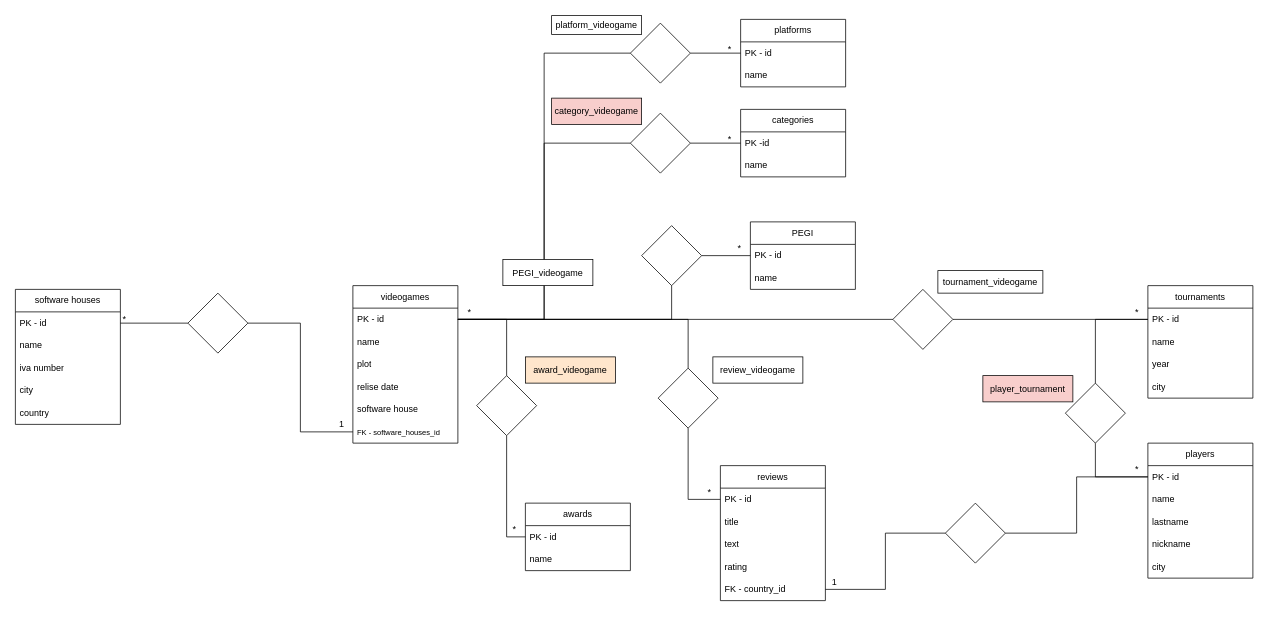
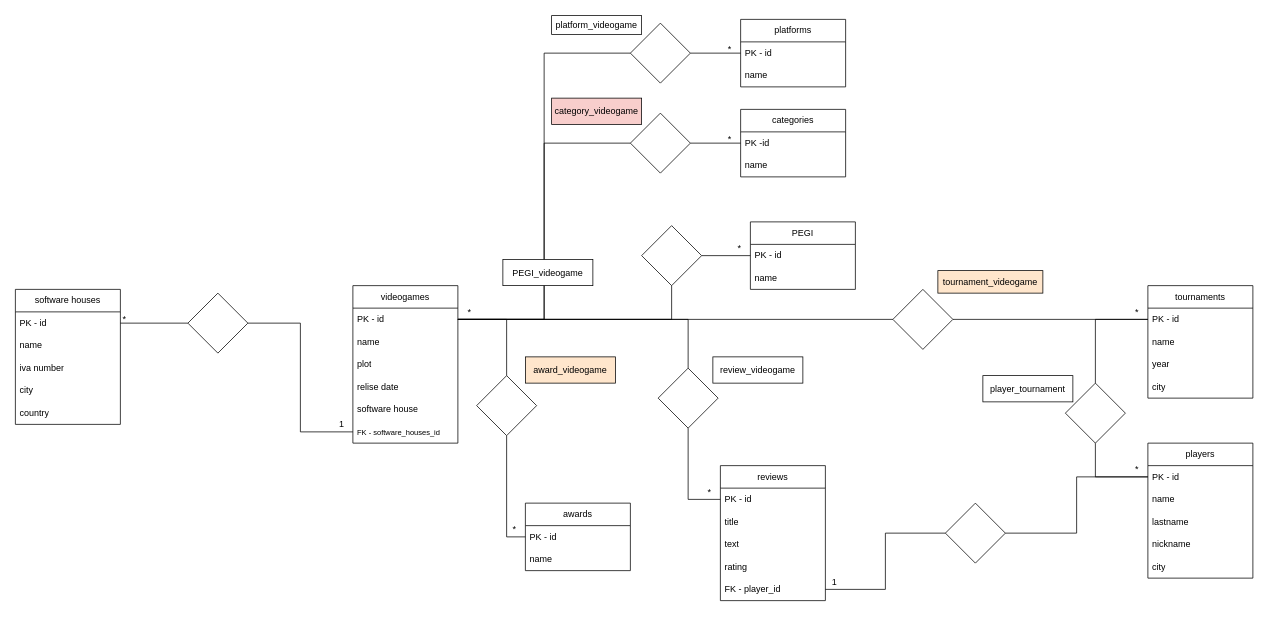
  <mxCell id="0" />
  <mxCell id="1" parent="0" />
  <mxCell id="2" value="videogames" style="swimlane;fontStyle=0;childLayout=stackLayout;horizontal=1;startSize=30;horizontalStack=0;resizeParent=1;resizeParentMax=0;resizeLast=0;collapsible=1;marginBottom=0;whiteSpace=wrap;html=1;" vertex="1" parent="1"><mxGeometry x="470" y="380" width="140" height="210" as="geometry" /></mxCell>
  <mxCell id="3" value="PK - id" style="text;strokeColor=none;fillColor=none;align=left;verticalAlign=middle;spacingLeft=4;spacingRight=4;overflow=hidden;points=[[0,0.5],[1,0.5]];portConstraint=eastwest;rotatable=0;whiteSpace=wrap;html=1;" vertex="1" parent="2"><mxGeometry y="30" width="140" height="30" as="geometry" /></mxCell>
  <mxCell id="4" value="name" style="text;strokeColor=none;fillColor=none;align=left;verticalAlign=middle;spacingLeft=4;spacingRight=4;overflow=hidden;points=[[0,0.5],[1,0.5]];portConstraint=eastwest;rotatable=0;whiteSpace=wrap;html=1;" vertex="1" parent="2"><mxGeometry y="60" width="140" height="30" as="geometry" /></mxCell>
  <mxCell id="5" value="plot" style="text;strokeColor=none;fillColor=none;align=left;verticalAlign=middle;spacingLeft=4;spacingRight=4;overflow=hidden;points=[[0,0.5],[1,0.5]];portConstraint=eastwest;rotatable=0;whiteSpace=wrap;html=1;" vertex="1" parent="2"><mxGeometry y="90" width="140" height="30" as="geometry" /></mxCell>
  <mxCell id="6" value="relise date" style="text;strokeColor=none;fillColor=none;align=left;verticalAlign=middle;spacingLeft=4;spacingRight=4;overflow=hidden;points=[[0,0.5],[1,0.5]];portConstraint=eastwest;rotatable=0;whiteSpace=wrap;html=1;" vertex="1" parent="2"><mxGeometry y="120" width="140" height="30" as="geometry" /></mxCell>
  <mxCell id="7" value="software house" style="text;strokeColor=none;fillColor=none;align=left;verticalAlign=middle;spacingLeft=4;spacingRight=4;overflow=hidden;points=[[0,0.5],[1,0.5]];portConstraint=eastwest;rotatable=0;whiteSpace=wrap;html=1;" vertex="1" parent="2"><mxGeometry y="150" width="140" height="30" as="geometry" /></mxCell>
  <mxCell id="8" value="&lt;font style=&quot;font-size: 10px;&quot;&gt;FK - software_houses_id&lt;/font&gt;" style="text;strokeColor=none;fillColor=none;align=left;verticalAlign=middle;spacingLeft=4;spacingRight=4;overflow=hidden;points=[[0,0.5],[1,0.5]];portConstraint=eastwest;rotatable=0;whiteSpace=wrap;html=1;" vertex="1" parent="2"><mxGeometry y="180" width="140" height="30" as="geometry" /></mxCell>
  <mxCell id="9" value="software houses" style="swimlane;fontStyle=0;childLayout=stackLayout;horizontal=1;startSize=30;horizontalStack=0;resizeParent=1;resizeParentMax=0;resizeLast=0;collapsible=1;marginBottom=0;whiteSpace=wrap;html=1;" vertex="1" parent="1"><mxGeometry x="20" y="385" width="140" height="180" as="geometry" /></mxCell>
  <mxCell id="10" value="PK - id" style="text;strokeColor=none;fillColor=none;align=left;verticalAlign=middle;spacingLeft=4;spacingRight=4;overflow=hidden;points=[[0,0.5],[1,0.5]];portConstraint=eastwest;rotatable=0;whiteSpace=wrap;html=1;" vertex="1" parent="9"><mxGeometry y="30" width="140" height="30" as="geometry" /></mxCell>
  <mxCell id="11" value="name" style="text;strokeColor=none;fillColor=none;align=left;verticalAlign=middle;spacingLeft=4;spacingRight=4;overflow=hidden;points=[[0,0.5],[1,0.5]];portConstraint=eastwest;rotatable=0;whiteSpace=wrap;html=1;" vertex="1" parent="9"><mxGeometry y="60" width="140" height="30" as="geometry" /></mxCell>
  <mxCell id="12" value="iva number" style="text;strokeColor=none;fillColor=none;align=left;verticalAlign=middle;spacingLeft=4;spacingRight=4;overflow=hidden;points=[[0,0.5],[1,0.5]];portConstraint=eastwest;rotatable=0;whiteSpace=wrap;html=1;" vertex="1" parent="9"><mxGeometry y="90" width="140" height="30" as="geometry" /></mxCell>
  <mxCell id="13" value="city" style="text;strokeColor=none;fillColor=none;align=left;verticalAlign=middle;spacingLeft=4;spacingRight=4;overflow=hidden;points=[[0,0.5],[1,0.5]];portConstraint=eastwest;rotatable=0;whiteSpace=wrap;html=1;" vertex="1" parent="9"><mxGeometry y="120" width="140" height="30" as="geometry" /></mxCell>
  <mxCell id="14" value="country" style="text;strokeColor=none;fillColor=none;align=left;verticalAlign=middle;spacingLeft=4;spacingRight=4;overflow=hidden;points=[[0,0.5],[1,0.5]];portConstraint=eastwest;rotatable=0;whiteSpace=wrap;html=1;" vertex="1" parent="9"><mxGeometry y="150" width="140" height="30" as="geometry" /></mxCell>
  <mxCell id="15" style="edgeStyle=orthogonalEdgeStyle;rounded=0;orthogonalLoop=1;jettySize=auto;html=1;entryX=1;entryY=0.25;entryDx=0;entryDy=0;fontSize=10;endArrow=none;endFill=0;" edge="1" parent="1" source="16" target="9"><mxGeometry relative="1" as="geometry" /></mxCell>
  <mxCell id="16" value="" style="rhombus;whiteSpace=wrap;html=1;" vertex="1" parent="1"><mxGeometry x="250" y="390" width="80" height="80" as="geometry" /></mxCell>
  <mxCell id="17" value="*" style="text;html=1;align=center;verticalAlign=middle;resizable=0;points=[];autosize=1;strokeColor=none;fillColor=none;" vertex="1" parent="1"><mxGeometry x="150" y="410" width="30" height="30" as="geometry" /></mxCell>
  <mxCell id="18" value="1" style="text;html=1;align=center;verticalAlign=middle;resizable=0;points=[];autosize=1;strokeColor=none;fillColor=none;" vertex="1" parent="1"><mxGeometry x="440" y="550" width="30" height="30" as="geometry" /></mxCell>
  <mxCell id="19" style="edgeStyle=orthogonalEdgeStyle;rounded=0;orthogonalLoop=1;jettySize=auto;html=1;exitX=0;exitY=0.5;exitDx=0;exitDy=0;entryX=1;entryY=0.5;entryDx=0;entryDy=0;endArrow=none;endFill=0;" edge="1" parent="1" source="8" target="16"><mxGeometry relative="1" as="geometry" /></mxCell>
  <mxCell id="20" value="platforms" style="swimlane;fontStyle=0;childLayout=stackLayout;horizontal=1;startSize=30;horizontalStack=0;resizeParent=1;resizeParentMax=0;resizeLast=0;collapsible=1;marginBottom=0;whiteSpace=wrap;html=1;" vertex="1" parent="1"><mxGeometry x="987" y="25" width="140" height="90" as="geometry" /></mxCell>
  <mxCell id="21" value="PK - id" style="text;strokeColor=none;fillColor=none;align=left;verticalAlign=middle;spacingLeft=4;spacingRight=4;overflow=hidden;points=[[0,0.5],[1,0.5]];portConstraint=eastwest;rotatable=0;whiteSpace=wrap;html=1;" vertex="1" parent="20"><mxGeometry y="30" width="140" height="30" as="geometry" /></mxCell>
  <mxCell id="22" value="name" style="text;strokeColor=none;fillColor=none;align=left;verticalAlign=middle;spacingLeft=4;spacingRight=4;overflow=hidden;points=[[0,0.5],[1,0.5]];portConstraint=eastwest;rotatable=0;whiteSpace=wrap;html=1;" vertex="1" parent="20"><mxGeometry y="60" width="140" height="30" as="geometry" /></mxCell>
  <mxCell id="23" value="categories" style="swimlane;fontStyle=0;childLayout=stackLayout;horizontal=1;startSize=30;horizontalStack=0;resizeParent=1;resizeParentMax=0;resizeLast=0;collapsible=1;marginBottom=0;whiteSpace=wrap;html=1;" vertex="1" parent="1"><mxGeometry x="987" y="145" width="140" height="90" as="geometry" /></mxCell>
  <mxCell id="24" value="PK -id" style="text;strokeColor=none;fillColor=none;align=left;verticalAlign=middle;spacingLeft=4;spacingRight=4;overflow=hidden;points=[[0,0.5],[1,0.5]];portConstraint=eastwest;rotatable=0;whiteSpace=wrap;html=1;" vertex="1" parent="23"><mxGeometry y="30" width="140" height="30" as="geometry" /></mxCell>
  <mxCell id="25" value="name" style="text;strokeColor=none;fillColor=none;align=left;verticalAlign=middle;spacingLeft=4;spacingRight=4;overflow=hidden;points=[[0,0.5],[1,0.5]];portConstraint=eastwest;rotatable=0;whiteSpace=wrap;html=1;" vertex="1" parent="23"><mxGeometry y="60" width="140" height="30" as="geometry" /></mxCell>
  <mxCell id="26" value="PEGI" style="swimlane;fontStyle=0;childLayout=stackLayout;horizontal=1;startSize=30;horizontalStack=0;resizeParent=1;resizeParentMax=0;resizeLast=0;collapsible=1;marginBottom=0;whiteSpace=wrap;html=1;" vertex="1" parent="1"><mxGeometry x="1000" y="295" width="140" height="90" as="geometry" /></mxCell>
  <mxCell id="27" value="PK - id" style="text;strokeColor=none;fillColor=none;align=left;verticalAlign=middle;spacingLeft=4;spacingRight=4;overflow=hidden;points=[[0,0.5],[1,0.5]];portConstraint=eastwest;rotatable=0;whiteSpace=wrap;html=1;" vertex="1" parent="26"><mxGeometry y="30" width="140" height="30" as="geometry" /></mxCell>
  <mxCell id="28" value="name" style="text;strokeColor=none;fillColor=none;align=left;verticalAlign=middle;spacingLeft=4;spacingRight=4;overflow=hidden;points=[[0,0.5],[1,0.5]];portConstraint=eastwest;rotatable=0;whiteSpace=wrap;html=1;" vertex="1" parent="26"><mxGeometry y="60" width="140" height="30" as="geometry" /></mxCell>
  <mxCell id="29" style="edgeStyle=orthogonalEdgeStyle;rounded=0;orthogonalLoop=1;jettySize=auto;html=1;entryX=0;entryY=0.5;entryDx=0;entryDy=0;endArrow=none;endFill=0;" edge="1" parent="1" source="30" target="21"><mxGeometry relative="1" as="geometry" /></mxCell>
  <mxCell id="30" value="" style="rhombus;whiteSpace=wrap;html=1;" vertex="1" parent="1"><mxGeometry x="840" y="30" width="80" height="80" as="geometry" /></mxCell>
  <mxCell id="31" style="edgeStyle=orthogonalEdgeStyle;rounded=0;orthogonalLoop=1;jettySize=auto;html=1;entryX=0;entryY=0.5;entryDx=0;entryDy=0;endArrow=none;endFill=0;" edge="1" parent="1" source="3" target="30"><mxGeometry relative="1" as="geometry" /></mxCell>
  <mxCell id="32" style="edgeStyle=orthogonalEdgeStyle;rounded=0;orthogonalLoop=1;jettySize=auto;html=1;entryX=0;entryY=0.5;entryDx=0;entryDy=0;endArrow=none;endFill=0;" edge="1" parent="1" source="33" target="23"><mxGeometry relative="1" as="geometry" /></mxCell>
  <mxCell id="33" value="" style="rhombus;whiteSpace=wrap;html=1;" vertex="1" parent="1"><mxGeometry x="840" y="150" width="80" height="80" as="geometry" /></mxCell>
  <mxCell id="34" style="edgeStyle=orthogonalEdgeStyle;rounded=0;orthogonalLoop=1;jettySize=auto;html=1;entryX=0;entryY=0.5;entryDx=0;entryDy=0;endArrow=none;endFill=0;" edge="1" parent="1" source="3" target="33"><mxGeometry relative="1" as="geometry" /></mxCell>
  <mxCell id="35" style="edgeStyle=orthogonalEdgeStyle;rounded=0;orthogonalLoop=1;jettySize=auto;html=1;endArrow=none;endFill=0;" edge="1" parent="1" source="36" target="27"><mxGeometry relative="1" as="geometry" /></mxCell>
  <mxCell id="36" value="" style="rhombus;whiteSpace=wrap;html=1;" vertex="1" parent="1"><mxGeometry x="855" y="300" width="80" height="80" as="geometry" /></mxCell>
  <mxCell id="37" style="edgeStyle=orthogonalEdgeStyle;rounded=0;orthogonalLoop=1;jettySize=auto;html=1;endArrow=none;endFill=0;" edge="1" parent="1" source="3" target="36"><mxGeometry relative="1" as="geometry" /></mxCell>
  <mxCell id="38" value="*" style="text;html=1;align=center;verticalAlign=middle;resizable=0;points=[];autosize=1;strokeColor=none;fillColor=none;" vertex="1" parent="1"><mxGeometry x="970" y="315" width="30" height="30" as="geometry" /></mxCell>
  <mxCell id="39" value="*" style="text;html=1;align=center;verticalAlign=middle;resizable=0;points=[];autosize=1;strokeColor=none;fillColor=none;" vertex="1" parent="1"><mxGeometry x="957" y="170" width="30" height="30" as="geometry" /></mxCell>
  <mxCell id="40" value="*" style="text;html=1;align=center;verticalAlign=middle;resizable=0;points=[];autosize=1;strokeColor=none;fillColor=none;" vertex="1" parent="1"><mxGeometry x="957" y="50" width="30" height="30" as="geometry" /></mxCell>
  <mxCell id="41" value="*" style="text;html=1;align=center;verticalAlign=middle;resizable=0;points=[];autosize=1;strokeColor=none;fillColor=none;" vertex="1" parent="1"><mxGeometry x="610" y="400" width="30" height="30" as="geometry" /></mxCell>
  <mxCell id="42" value="platform_videogame" style="rounded=0;whiteSpace=wrap;html=1;" vertex="1" parent="1"><mxGeometry x="735" y="20" width="120" height="25" as="geometry" /></mxCell>
  <mxCell id="43" value="category_videogame" style="rounded=0;whiteSpace=wrap;html=1;fillColor=#f8cecc;" vertex="1" parent="1"><mxGeometry x="735" y="130" width="120" height="35" as="geometry" /></mxCell>
  <mxCell id="44" value="PEGI_videogame" style="rounded=0;whiteSpace=wrap;html=1;" vertex="1" parent="1"><mxGeometry x="670" y="345" width="120" height="35" as="geometry" /></mxCell>
  <mxCell id="45" value="tournaments" style="swimlane;fontStyle=0;childLayout=stackLayout;horizontal=1;startSize=30;horizontalStack=0;resizeParent=1;resizeParentMax=0;resizeLast=0;collapsible=1;marginBottom=0;whiteSpace=wrap;html=1;" vertex="1" parent="1"><mxGeometry x="1530" y="380" width="140" height="150" as="geometry" /></mxCell>
  <mxCell id="46" value="PK - id" style="text;strokeColor=none;fillColor=none;align=left;verticalAlign=middle;spacingLeft=4;spacingRight=4;overflow=hidden;points=[[0,0.5],[1,0.5]];portConstraint=eastwest;rotatable=0;whiteSpace=wrap;html=1;" vertex="1" parent="45"><mxGeometry y="30" width="140" height="30" as="geometry" /></mxCell>
  <mxCell id="47" value="name" style="text;strokeColor=none;fillColor=none;align=left;verticalAlign=middle;spacingLeft=4;spacingRight=4;overflow=hidden;points=[[0,0.5],[1,0.5]];portConstraint=eastwest;rotatable=0;whiteSpace=wrap;html=1;" vertex="1" parent="45"><mxGeometry y="60" width="140" height="30" as="geometry" /></mxCell>
  <mxCell id="48" value="year" style="text;strokeColor=none;fillColor=none;align=left;verticalAlign=middle;spacingLeft=4;spacingRight=4;overflow=hidden;points=[[0,0.5],[1,0.5]];portConstraint=eastwest;rotatable=0;whiteSpace=wrap;html=1;" vertex="1" parent="45"><mxGeometry y="90" width="140" height="30" as="geometry" /></mxCell>
  <mxCell id="49" value="city" style="text;strokeColor=none;fillColor=none;align=left;verticalAlign=middle;spacingLeft=4;spacingRight=4;overflow=hidden;points=[[0,0.5],[1,0.5]];portConstraint=eastwest;rotatable=0;whiteSpace=wrap;html=1;" vertex="1" parent="45"><mxGeometry y="120" width="140" height="30" as="geometry" /></mxCell>
  <mxCell id="50" value="players" style="swimlane;fontStyle=0;childLayout=stackLayout;horizontal=1;startSize=30;horizontalStack=0;resizeParent=1;resizeParentMax=0;resizeLast=0;collapsible=1;marginBottom=0;whiteSpace=wrap;html=1;" vertex="1" parent="1"><mxGeometry x="1530" y="590" width="140" height="180" as="geometry" /></mxCell>
  <mxCell id="51" value="PK - id" style="text;strokeColor=none;fillColor=none;align=left;verticalAlign=middle;spacingLeft=4;spacingRight=4;overflow=hidden;points=[[0,0.5],[1,0.5]];portConstraint=eastwest;rotatable=0;whiteSpace=wrap;html=1;" vertex="1" parent="50"><mxGeometry y="30" width="140" height="30" as="geometry" /></mxCell>
  <mxCell id="52" value="name" style="text;strokeColor=none;fillColor=none;align=left;verticalAlign=middle;spacingLeft=4;spacingRight=4;overflow=hidden;points=[[0,0.5],[1,0.5]];portConstraint=eastwest;rotatable=0;whiteSpace=wrap;html=1;" vertex="1" parent="50"><mxGeometry y="60" width="140" height="30" as="geometry" /></mxCell>
  <mxCell id="53" value="lastname" style="text;strokeColor=none;fillColor=none;align=left;verticalAlign=middle;spacingLeft=4;spacingRight=4;overflow=hidden;points=[[0,0.5],[1,0.5]];portConstraint=eastwest;rotatable=0;whiteSpace=wrap;html=1;" vertex="1" parent="50"><mxGeometry y="90" width="140" height="30" as="geometry" /></mxCell>
  <mxCell id="54" value="nickname" style="text;strokeColor=none;fillColor=none;align=left;verticalAlign=middle;spacingLeft=4;spacingRight=4;overflow=hidden;points=[[0,0.5],[1,0.5]];portConstraint=eastwest;rotatable=0;whiteSpace=wrap;html=1;" vertex="1" parent="50"><mxGeometry y="120" width="140" height="30" as="geometry" /></mxCell>
  <mxCell id="55" value="city" style="text;strokeColor=none;fillColor=none;align=left;verticalAlign=middle;spacingLeft=4;spacingRight=4;overflow=hidden;points=[[0,0.5],[1,0.5]];portConstraint=eastwest;rotatable=0;whiteSpace=wrap;html=1;" vertex="1" parent="50"><mxGeometry y="150" width="140" height="30" as="geometry" /></mxCell>
  <mxCell id="56" value="awards" style="swimlane;fontStyle=0;childLayout=stackLayout;horizontal=1;startSize=30;horizontalStack=0;resizeParent=1;resizeParentMax=0;resizeLast=0;collapsible=1;marginBottom=0;whiteSpace=wrap;html=1;" vertex="1" parent="1"><mxGeometry x="700" y="670" width="140" height="90" as="geometry" /></mxCell>
  <mxCell id="57" value="PK - id" style="text;strokeColor=none;fillColor=none;align=left;verticalAlign=middle;spacingLeft=4;spacingRight=4;overflow=hidden;points=[[0,0.5],[1,0.5]];portConstraint=eastwest;rotatable=0;whiteSpace=wrap;html=1;" vertex="1" parent="56"><mxGeometry y="30" width="140" height="30" as="geometry" /></mxCell>
  <mxCell id="58" value="name" style="text;strokeColor=none;fillColor=none;align=left;verticalAlign=middle;spacingLeft=4;spacingRight=4;overflow=hidden;points=[[0,0.5],[1,0.5]];portConstraint=eastwest;rotatable=0;whiteSpace=wrap;html=1;" vertex="1" parent="56"><mxGeometry y="60" width="140" height="30" as="geometry" /></mxCell>
  <mxCell id="59" value="reviews" style="swimlane;fontStyle=0;childLayout=stackLayout;horizontal=1;startSize=30;horizontalStack=0;resizeParent=1;resizeParentMax=0;resizeLast=0;collapsible=1;marginBottom=0;whiteSpace=wrap;html=1;" vertex="1" parent="1"><mxGeometry x="960" y="620" width="140" height="180" as="geometry" /></mxCell>
  <mxCell id="60" value="PK - id" style="text;strokeColor=none;fillColor=none;align=left;verticalAlign=middle;spacingLeft=4;spacingRight=4;overflow=hidden;points=[[0,0.5],[1,0.5]];portConstraint=eastwest;rotatable=0;whiteSpace=wrap;html=1;" vertex="1" parent="59"><mxGeometry y="30" width="140" height="30" as="geometry" /></mxCell>
  <mxCell id="61" value="title" style="text;strokeColor=none;fillColor=none;align=left;verticalAlign=middle;spacingLeft=4;spacingRight=4;overflow=hidden;points=[[0,0.5],[1,0.5]];portConstraint=eastwest;rotatable=0;whiteSpace=wrap;html=1;" vertex="1" parent="59"><mxGeometry y="60" width="140" height="30" as="geometry" /></mxCell>
  <mxCell id="62" value="text" style="text;strokeColor=none;fillColor=none;align=left;verticalAlign=middle;spacingLeft=4;spacingRight=4;overflow=hidden;points=[[0,0.5],[1,0.5]];portConstraint=eastwest;rotatable=0;whiteSpace=wrap;html=1;" vertex="1" parent="59"><mxGeometry y="90" width="140" height="30" as="geometry" /></mxCell>
  <mxCell id="63" value="rating" style="text;strokeColor=none;fillColor=none;align=left;verticalAlign=middle;spacingLeft=4;spacingRight=4;overflow=hidden;points=[[0,0.5],[1,0.5]];portConstraint=eastwest;rotatable=0;whiteSpace=wrap;html=1;" vertex="1" parent="59"><mxGeometry y="120" width="140" height="30" as="geometry" /></mxCell>
- <mxCell id="64" value="FK - country_id" style="text;strokeColor=none;fillColor=none;align=left;verticalAlign=middle;spacingLeft=4;spacingRight=4;overflow=hidden;points=[[0,0.5],[1,0.5]];portConstraint=eastwest;rotatable=0;whiteSpace=wrap;html=1;" vertex="1" parent="59"><mxGeometry y="150" width="140" height="30" as="geometry" /></mxCell>
+ <mxCell id="64" value="FK - player_id" style="text;strokeColor=none;fillColor=none;align=left;verticalAlign=middle;spacingLeft=4;spacingRight=4;overflow=hidden;points=[[0,0.5],[1,0.5]];portConstraint=eastwest;rotatable=0;whiteSpace=wrap;html=1;" vertex="1" parent="59"><mxGeometry y="150" width="140" height="30" as="geometry" /></mxCell>
  <mxCell id="65" style="edgeStyle=orthogonalEdgeStyle;rounded=0;orthogonalLoop=1;jettySize=auto;html=1;entryX=0;entryY=0.5;entryDx=0;entryDy=0;endArrow=none;endFill=0;" edge="1" parent="1" source="66" target="46"><mxGeometry relative="1" as="geometry" /></mxCell>
  <mxCell id="66" value="" style="rhombus;whiteSpace=wrap;html=1;" vertex="1" parent="1"><mxGeometry x="1190" y="385" width="80" height="80" as="geometry" /></mxCell>
  <mxCell id="67" style="edgeStyle=orthogonalEdgeStyle;rounded=0;orthogonalLoop=1;jettySize=auto;html=1;entryX=0;entryY=0.5;entryDx=0;entryDy=0;endArrow=none;endFill=0;" edge="1" parent="1" source="68" target="60"><mxGeometry relative="1" as="geometry" /></mxCell>
  <mxCell id="68" value="" style="rhombus;whiteSpace=wrap;html=1;" vertex="1" parent="1"><mxGeometry x="877" y="490" width="80" height="80" as="geometry" /></mxCell>
  <mxCell id="69" style="edgeStyle=orthogonalEdgeStyle;rounded=0;orthogonalLoop=1;jettySize=auto;html=1;entryX=0;entryY=0.5;entryDx=0;entryDy=0;endArrow=none;endFill=0;" edge="1" parent="1" source="3" target="66"><mxGeometry relative="1" as="geometry" /></mxCell>
  <mxCell id="70" style="edgeStyle=orthogonalEdgeStyle;rounded=0;orthogonalLoop=1;jettySize=auto;html=1;endArrow=none;endFill=0;" edge="1" parent="1" source="3" target="68"><mxGeometry relative="1" as="geometry" /></mxCell>
  <mxCell id="71" style="edgeStyle=orthogonalEdgeStyle;rounded=0;orthogonalLoop=1;jettySize=auto;html=1;entryX=0;entryY=0.5;entryDx=0;entryDy=0;endArrow=none;endFill=0;" edge="1" parent="1" source="72" target="56"><mxGeometry relative="1" as="geometry" /></mxCell>
  <mxCell id="72" value="" style="rhombus;whiteSpace=wrap;html=1;" vertex="1" parent="1"><mxGeometry x="635" y="500" width="80" height="80" as="geometry" /></mxCell>
  <mxCell id="73" style="edgeStyle=orthogonalEdgeStyle;rounded=0;orthogonalLoop=1;jettySize=auto;html=1;endArrow=none;endFill=0;" edge="1" parent="1" source="3" target="72"><mxGeometry relative="1" as="geometry" /></mxCell>
  <mxCell id="74" value="*" style="text;html=1;align=center;verticalAlign=middle;resizable=0;points=[];autosize=1;strokeColor=none;fillColor=none;" vertex="1" parent="1"><mxGeometry x="670" y="690" width="30" height="30" as="geometry" /></mxCell>
  <mxCell id="75" value="*" style="text;html=1;align=center;verticalAlign=middle;resizable=0;points=[];autosize=1;strokeColor=none;fillColor=none;" vertex="1" parent="1"><mxGeometry x="930" y="640" width="30" height="30" as="geometry" /></mxCell>
  <mxCell id="76" value="*" style="text;html=1;align=center;verticalAlign=middle;resizable=0;points=[];autosize=1;strokeColor=none;fillColor=none;" vertex="1" parent="1"><mxGeometry x="1500" y="400" width="30" height="30" as="geometry" /></mxCell>
  <mxCell id="77" style="edgeStyle=orthogonalEdgeStyle;rounded=0;orthogonalLoop=1;jettySize=auto;html=1;entryX=0;entryY=0.5;entryDx=0;entryDy=0;endArrow=none;endFill=0;" edge="1" parent="1" source="78" target="46"><mxGeometry relative="1" as="geometry" /></mxCell>
  <mxCell id="78" value="" style="rhombus;whiteSpace=wrap;html=1;" vertex="1" parent="1"><mxGeometry x="1420" y="510" width="80" height="80" as="geometry" /></mxCell>
  <mxCell id="79" style="edgeStyle=orthogonalEdgeStyle;rounded=0;orthogonalLoop=1;jettySize=auto;html=1;exitX=0;exitY=0.5;exitDx=0;exitDy=0;entryX=0.5;entryY=1;entryDx=0;entryDy=0;endArrow=none;endFill=0;" edge="1" parent="1" source="51" target="78"><mxGeometry relative="1" as="geometry" /></mxCell>
  <mxCell id="80" value="" style="rhombus;whiteSpace=wrap;html=1;" vertex="1" parent="1"><mxGeometry x="1260" y="670" width="80" height="80" as="geometry" /></mxCell>
  <mxCell id="81" style="edgeStyle=orthogonalEdgeStyle;rounded=0;orthogonalLoop=1;jettySize=auto;html=1;entryX=1;entryY=0.5;entryDx=0;entryDy=0;endArrow=none;endFill=0;" edge="1" parent="1" source="51" target="80"><mxGeometry relative="1" as="geometry" /></mxCell>
  <mxCell id="82" style="edgeStyle=orthogonalEdgeStyle;rounded=0;orthogonalLoop=1;jettySize=auto;html=1;entryX=0;entryY=0.5;entryDx=0;entryDy=0;endArrow=none;endFill=0;" edge="1" parent="1" source="64" target="80"><mxGeometry relative="1" as="geometry" /></mxCell>
  <mxCell id="83" value="1" style="text;html=1;align=center;verticalAlign=middle;resizable=0;points=[];autosize=1;strokeColor=none;fillColor=none;" vertex="1" parent="1"><mxGeometry x="1097" y="760" width="30" height="30" as="geometry" /></mxCell>
  <mxCell id="84" value="*" style="text;html=1;align=center;verticalAlign=middle;resizable=0;points=[];autosize=1;strokeColor=none;fillColor=none;" vertex="1" parent="1"><mxGeometry x="1500" y="610" width="30" height="30" as="geometry" /></mxCell>
  <mxCell id="85" value="award_videogame" style="rounded=0;whiteSpace=wrap;html=1;fillColor=#ffe6cc;" vertex="1" parent="1"><mxGeometry x="700" y="475" width="120" height="35" as="geometry" /></mxCell>
  <mxCell id="86" value="review_videogame" style="rounded=0;whiteSpace=wrap;html=1;" vertex="1" parent="1"><mxGeometry x="950" y="475" width="120" height="35" as="geometry" /></mxCell>
- <mxCell id="87" value="tournament_videogame" style="rounded=0;whiteSpace=wrap;html=1;" vertex="1" parent="1"><mxGeometry x="1250" y="360" width="140" height="30" as="geometry" /></mxCell>
- <mxCell id="88" value="player_tournament" style="rounded=0;whiteSpace=wrap;html=1;fillColor=#f8cecc;" vertex="1" parent="1"><mxGeometry x="1310" y="500" width="120" height="35" as="geometry" /></mxCell>
+ <mxCell id="87" value="tournament_videogame" style="rounded=0;whiteSpace=wrap;html=1;fillColor=#ffe6cc;" vertex="1" parent="1"><mxGeometry x="1250" y="360" width="140" height="30" as="geometry" /></mxCell>
+ <mxCell id="88" value="player_tournament" style="rounded=0;whiteSpace=wrap;html=1;" vertex="1" parent="1"><mxGeometry x="1310" y="500" width="120" height="35" as="geometry" /></mxCell>
